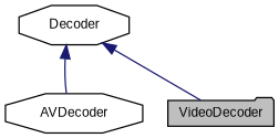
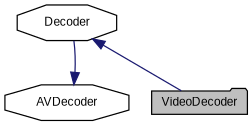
  digraph {
    fontname="Liberation Sans"
    node [color=black fillcolor=white fontname="Liberation Sans" fontsize=10 shape=octagon style=filled]
    edge [color=midnightblue dir=back fontname="Liberation Sans" fontsize=10 labelfontname=Helvetica labelfontsize=10 style=solid]
    n1 [fillcolor=grey75 fontcolor=black height=0.2 label=VideoDecoder shape=folder width=0.4]
    n2 [height=0.2 label=AVDecoder width=0.4]
    n3 [height=0.2 label=Decoder width=0.4]
    n3 -> n1
-   n3 -> n2
+   n2 -> n3
  }
